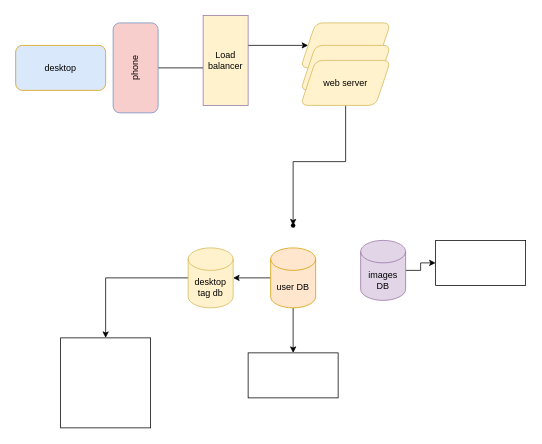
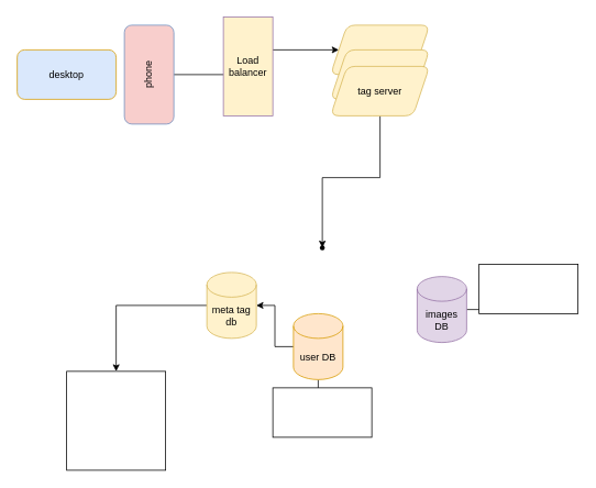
  <mxCell id="0" />
  <mxCell id="1" parent="0" />
  <mxCell id="2" value="" style="edgeStyle=orthogonalEdgeStyle;rounded=0;orthogonalLoop=1;jettySize=auto;html=1;" edge="1" parent="1" source="3" target="4"><mxGeometry relative="1" as="geometry" /></mxCell>
  <mxCell id="3" value="phone" style="rounded=1;whiteSpace=wrap;html=1;rotation=-90;fillColor=#f8cecc;strokeColor=#6c8ebf;" vertex="1" parent="1"><mxGeometry x="120" y="60" width="120" height="60" as="geometry" /></mxCell>
  <mxCell id="4" value="" style="shape=parallelogram;perimeter=parallelogramPerimeter;whiteSpace=wrap;html=1;fixedSize=1;rounded=1;fillColor=#fff2cc;strokeColor=#d6b656;" vertex="1" parent="1"><mxGeometry x="400" y="30" width="120" height="60" as="geometry" /></mxCell>
  <mxCell id="5" value="" style="shape=parallelogram;perimeter=parallelogramPerimeter;whiteSpace=wrap;html=1;fixedSize=1;rounded=1;fillColor=#fff2cc;strokeColor=#d6b656;" vertex="1" parent="1"><mxGeometry x="400" y="60" width="120" height="60" as="geometry" /></mxCell>
  <mxCell id="6" value="" style="edgeStyle=orthogonalEdgeStyle;rounded=0;orthogonalLoop=1;jettySize=auto;html=1;" edge="1" parent="1" source="7" target="8"><mxGeometry relative="1" as="geometry" /></mxCell>
- <mxCell id="7" value="web server" style="shape=parallelogram;perimeter=parallelogramPerimeter;whiteSpace=wrap;html=1;fixedSize=1;rounded=1;fillColor=#fff2cc;strokeColor=#d6b656;" vertex="1" parent="1"><mxGeometry x="400" y="80" width="120" height="60" as="geometry" /></mxCell>
+ <mxCell id="7" value="tag server" style="shape=parallelogram;perimeter=parallelogramPerimeter;whiteSpace=wrap;html=1;fixedSize=1;rounded=1;fillColor=#fff2cc;strokeColor=#d6b656;" vertex="1" parent="1"><mxGeometry x="400" y="80" width="120" height="60" as="geometry" /></mxCell>
  <mxCell id="8" value="" style="shape=waypoint;sketch=0;size=6;pointerEvents=1;points=[];fillColor=default;resizable=0;rotatable=0;perimeter=centerPerimeter;snapToPoint=1;rounded=1;" vertex="1" parent="1"><mxGeometry x="380" y="290" width="20" height="20" as="geometry" /></mxCell>
  <mxCell id="9" value="" style="edgeStyle=orthogonalEdgeStyle;rounded=0;orthogonalLoop=1;jettySize=auto;html=1;" edge="1" parent="1" source="11" target="18"><mxGeometry relative="1" as="geometry" /></mxCell>
  <mxCell id="10" value="" style="edgeStyle=orthogonalEdgeStyle;rounded=0;orthogonalLoop=1;jettySize=auto;html=1;" edge="1" parent="1" source="11" target="13"><mxGeometry relative="1" as="geometry" /></mxCell>
- <mxCell id="11" value="user DB" style="shape=cylinder3;whiteSpace=wrap;html=1;boundedLbl=1;backgroundOutline=1;size=15;fillColor=#ffe6cc;strokeColor=#d79b00;" vertex="1" parent="1"><mxGeometry x="360" y="330" width="60" height="80" as="geometry" /></mxCell>
+ <mxCell id="11" value="user DB" style="shape=cylinder3;whiteSpace=wrap;html=1;boundedLbl=1;backgroundOutline=1;size=15;fillColor=#ffe6cc;strokeColor=#d79b00;" vertex="1" parent="1"><mxGeometry x="355" y="380" width="60" height="80" as="geometry" /></mxCell>
  <mxCell id="12" value="" style="edgeStyle=orthogonalEdgeStyle;rounded=0;orthogonalLoop=1;jettySize=auto;html=1;" edge="1" parent="1" source="13" target="17"><mxGeometry relative="1" as="geometry" /></mxCell>
- <mxCell id="13" value="desktop tag db" style="shape=cylinder3;whiteSpace=wrap;html=1;boundedLbl=1;backgroundOutline=1;size=15;fillColor=#fff2cc;strokeColor=#d6b656;" vertex="1" parent="1"><mxGeometry x="250" y="330" width="60" height="80" as="geometry" /></mxCell>
+ <mxCell id="13" value="meta tag db" style="shape=cylinder3;whiteSpace=wrap;html=1;boundedLbl=1;backgroundOutline=1;size=15;fillColor=#fff2cc;strokeColor=#d6b656;" vertex="1" parent="1"><mxGeometry x="250" y="330" width="60" height="80" as="geometry" /></mxCell>
  <mxCell id="14" value="" style="edgeStyle=orthogonalEdgeStyle;rounded=0;orthogonalLoop=1;jettySize=auto;html=1;" edge="1" parent="1" source="15" target="20"><mxGeometry relative="1" as="geometry" /></mxCell>
- <mxCell id="15" value="images DB" style="shape=cylinder3;whiteSpace=wrap;html=1;boundedLbl=1;backgroundOutline=1;size=15;fillColor=#e1d5e7;strokeColor=#9673a6;" vertex="1" parent="1"><mxGeometry x="480" y="320" width="60" height="80" as="geometry" /></mxCell>
+ <mxCell id="15" value="images DB" style="shape=cylinder3;whiteSpace=wrap;html=1;boundedLbl=1;backgroundOutline=1;size=15;fillColor=#e1d5e7;strokeColor=#9673a6;" vertex="1" parent="1"><mxGeometry x="505" y="335" width="60" height="80" as="geometry" /></mxCell>
  <mxCell id="16" value="desktop" style="rounded=1;whiteSpace=wrap;html=1;fillColor=#dae8fc;strokeColor=#d79b00;" vertex="1" parent="1"><mxGeometry x="20" y="60" width="120" height="60" as="geometry" /></mxCell>
  <mxCell id="17" value="" style="whiteSpace=wrap;html=1;" vertex="1" parent="1"><mxGeometry x="80" y="450" width="120" height="120" as="geometry" /></mxCell>
  <mxCell id="18" value="" style="whiteSpace=wrap;html=1;" vertex="1" parent="1"><mxGeometry x="330" y="470" width="120" height="60" as="geometry" /></mxCell>
  <mxCell id="19" value="Load balancer" style="rounded=0;whiteSpace=wrap;html=1;direction=south;fillColor=#fff2cc;strokeColor=#9673a6;" vertex="1" parent="1"><mxGeometry x="270" y="20" width="60" height="120" as="geometry" /></mxCell>
  <mxCell id="20" value="" style="whiteSpace=wrap;html=1;" vertex="1" parent="1"><mxGeometry x="580" y="320" width="120" height="60" as="geometry" /></mxCell>
